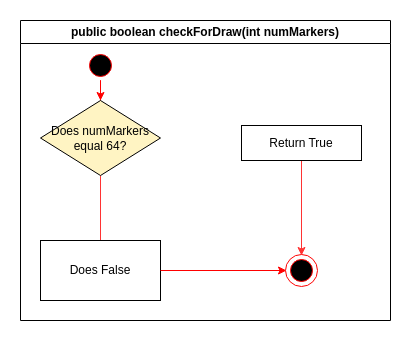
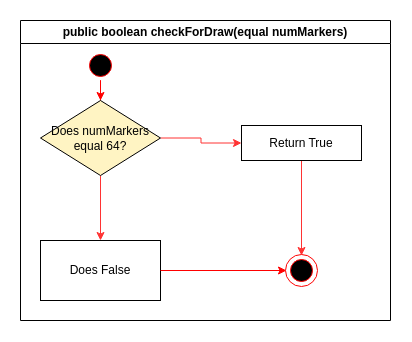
  <mxCell id="0" />
  <mxCell id="1" parent="0" />
- <mxCell id="2" value="public boolean checkForDraw(int numMarkers)" style="swimlane;whiteSpace=wrap" parent="1" vertex="1"><mxGeometry x="20" y="20" width="370" height="300" as="geometry"><mxRectangle x="530" y="40" width="300" height="23" as="alternateBounds" /></mxGeometry></mxCell>
+ <mxCell id="2" value="public boolean checkForDraw(equal numMarkers)" style="swimlane;whiteSpace=wrap" parent="1" vertex="1"><mxGeometry x="20" y="20" width="370" height="300" as="geometry"><mxRectangle x="530" y="40" width="300" height="23" as="alternateBounds" /></mxGeometry></mxCell>
  <mxCell id="3" value="" style="edgeStyle=orthogonalEdgeStyle;rounded=0;orthogonalLoop=1;jettySize=auto;html=1;strokeColor=#FF0000;" parent="2" source="4" target="7" edge="1"><mxGeometry relative="1" as="geometry" /></mxCell>
  <mxCell id="4" value="" style="ellipse;shape=startState;fillColor=#000000;strokeColor=#ff0000;" parent="2" vertex="1"><mxGeometry x="65" y="30.0" width="30" height="30" as="geometry" /></mxCell>
- <mxCell id="5" style="edgeStyle=orthogonalEdgeStyle;rounded=0;orthogonalLoop=1;jettySize=auto;html=1;exitX=0.5;exitY=1;exitDx=0;exitDy=0;entryX=0.5;entryY=0;entryDx=0;entryDy=0;strokeColor=#FF3333;endArrow=none;" edge="1" parent="2" source="7" target="8"><mxGeometry relative="1" as="geometry" /></mxCell>
+ <mxCell id="5" style="edgeStyle=orthogonalEdgeStyle;rounded=0;orthogonalLoop=1;jettySize=auto;html=1;exitX=0.5;exitY=1;exitDx=0;exitDy=0;entryX=0.5;entryY=0;entryDx=0;entryDy=0;strokeColor=#FF3333;" edge="1" parent="2" source="7" target="8"><mxGeometry relative="1" as="geometry" /></mxCell>
+ <mxCell id="6" style="edgeStyle=orthogonalEdgeStyle;rounded=0;orthogonalLoop=1;jettySize=auto;html=1;exitX=1;exitY=0.5;exitDx=0;exitDy=0;entryX=0;entryY=0.5;entryDx=0;entryDy=0;strokeColor=#FF3333;" edge="1" parent="2" source="7" target="10"><mxGeometry relative="1" as="geometry" /></mxCell>
  <mxCell id="7" value="Does numMarkers equal 64?" style="rhombus;whiteSpace=wrap;html=1;fillColor=#FFF4C3;" parent="2" vertex="1"><mxGeometry x="20" y="80" width="120" height="75" as="geometry" /></mxCell>
  <mxCell id="8" value="Does False" style="rounded=0;whiteSpace=wrap;html=1;" parent="2" vertex="1"><mxGeometry x="20" y="220" width="120" height="60" as="geometry" /></mxCell>
  <mxCell id="9" style="edgeStyle=orthogonalEdgeStyle;rounded=0;orthogonalLoop=1;jettySize=auto;html=1;exitX=0.5;exitY=1;exitDx=0;exitDy=0;strokeColor=#FF3333;" edge="1" parent="2" source="10" target="14"><mxGeometry relative="1" as="geometry" /></mxCell>
  <mxCell id="10" value="Return True" style="rounded=0;whiteSpace=wrap;html=1;" parent="2" vertex="1"><mxGeometry x="221" y="105" width="120" height="35" as="geometry" /></mxCell>
  <mxCell id="11" value="" style="edgeStyle=orthogonalEdgeStyle;rounded=0;orthogonalLoop=1;jettySize=auto;html=1;strokeColor=#FF0000;exitX=1;exitY=0.5;exitDx=0;exitDy=0;" parent="2" source="8" target="14" edge="1"><mxGeometry relative="1" as="geometry"><mxPoint x="200" y="330.25" as="sourcePoint" /></mxGeometry></mxCell>
  <mxCell id="12" value="" style="group" parent="2" vertex="1" connectable="0"><mxGeometry x="265" y="234" width="32" height="32" as="geometry" /></mxCell>
  <mxCell id="13" value="" style="ellipse;whiteSpace=wrap;html=1;aspect=fixed;fillColor=#ffffff;strokeColor=#FF0000;" parent="12" vertex="1"><mxGeometry width="32" height="32" as="geometry" /></mxCell>
  <mxCell id="14" value="" style="ellipse;shape=startState;fillColor=#000000;strokeColor=#ff0000;" parent="12" vertex="1"><mxGeometry x="1" y="1" width="30" height="30" as="geometry" /></mxCell>
